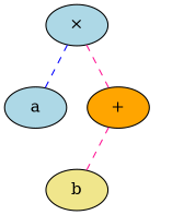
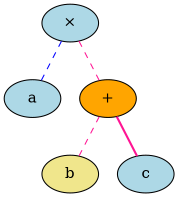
  graph {
    node [style=filled fillcolor=lightblue]
    edge [color=deeppink style=dashed]
    n1 [label=a]
    n2 [label=b fillcolor=khaki]
+   n3 [label=c]
    n4 [label="+" fillcolor=orange]
    n5 [label="×"]
    subgraph sub_1 {
    }
    n4 -- n2
+   n4 -- n3 [style=bold]
    n5 -- n1 [color=blue]
    n5 -- n4
  }
